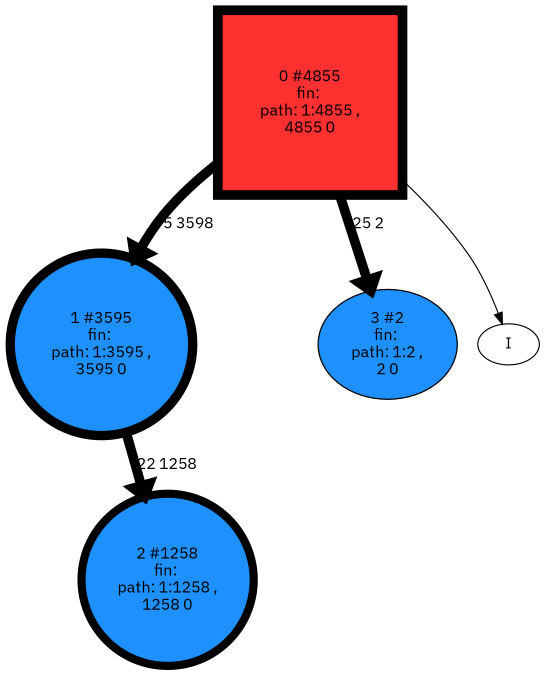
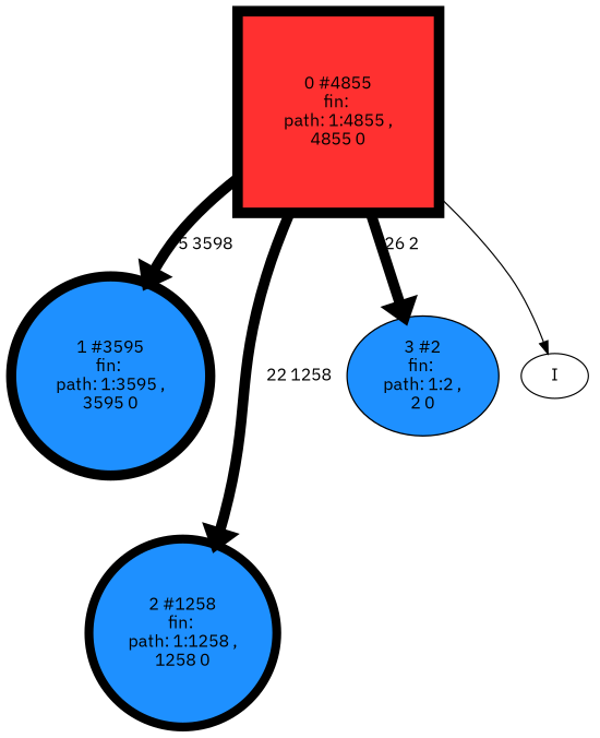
  digraph {
    fontname="IBM Plex Sans"
    node [fillcolor=dodgerblue1 fontname="IBM Plex Sans" style=filled]
    edge [fontname="IBM Plex Sans" penwidth=8.48797]
    n1 [fillcolor=firebrick1 height=2.25002 label="0 #4855\nfin: \n path: 1:4855 , \n4855 0" penwidth=8.48797 shape=box width=2.25002]
    n2 [height=2.21785 label="1 #3595\nfin: \n path: 1:3595 , \n3595 0" penwidth=8.18758 width=2.21785]
    n3 [height=2.09655 label="2 #1258\nfin: \n path: 1:1258 , \n1258 0" penwidth=7.13807 width=2.09655]
    n4 [height=0.741276 label="3 #2\nfin: \n path: 1:2 , \n2 0" penwidth=1.09861 width=0.741276]
    I [fillcolor="" style=""]
    n1 -> n2 [label="5 3598 "]
-   n2 -> n3 [label="22 1258 "]
-   n1 -> n4 [label="25 2 "]
+   n1 -> n3 [label="22 1258 "]
+   n1 -> n4 [label="26 2 "]
    n1 -> I [penwidth=""]
  }
